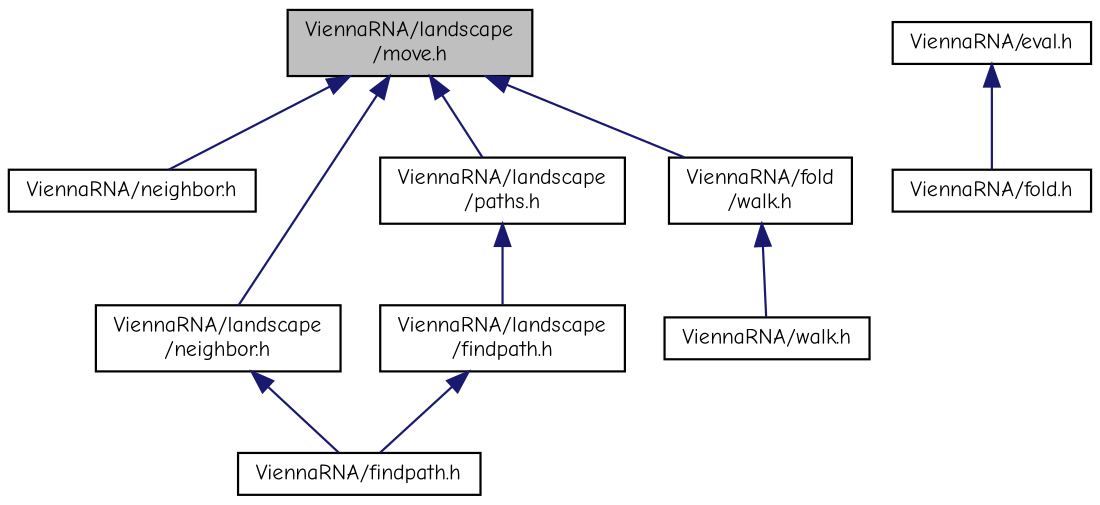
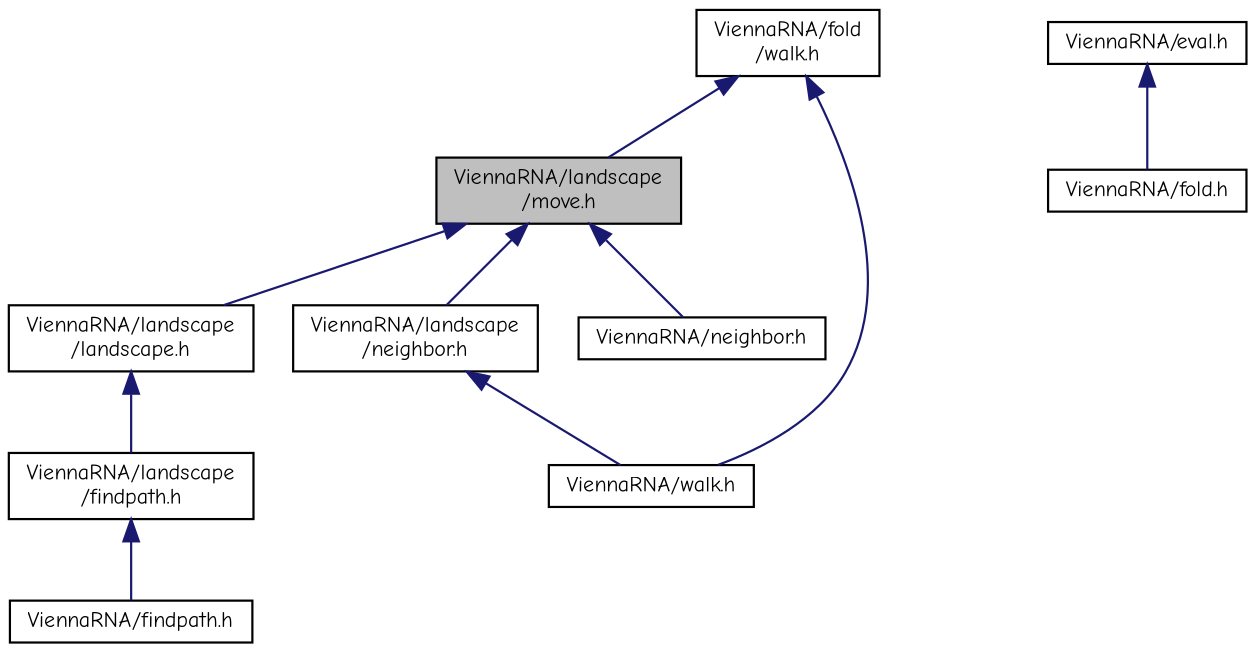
  digraph {
    fontname="Comic Neue"
    node [color=black fontname="Comic Neue" fontsize=10 shape=record]
    edge [color=midnightblue dir=back fontname="Comic Neue" fontsize=10 labelfontname=Helvetica labelfontsize=10 style=solid]
    n1 [fillcolor=grey75 fontcolor=black height=0.2 label="ViennaRNA/landscape\l/move.h" style=filled width=0.4]
    n2 [height=0.2 label="ViennaRNA/neighbor.h" width=0.4]
    n3 [height=0.2 label="ViennaRNA/landscape\l/neighbor.h" width=0.4]
-   n4 [height=0.2 label="ViennaRNA/landscape\l/paths.h" width=0.4]
+   n4 [height=0.2 label="ViennaRNA/landscape\l/landscape.h" width=0.4]
    n5 [height=0.2 label="ViennaRNA/fold\l/walk.h" width=0.4]
    n6 [height=0.2 label="ViennaRNA/eval.h" width=0.4]
    n7 [height=0.2 label="ViennaRNA/fold.h" width=0.4]
    n8 [height=0.2 label="ViennaRNA/walk.h" width=0.4]
    n9 [height=0.2 label="ViennaRNA/landscape\l/findpath.h" width=0.4]
    n10 [height=0.2 label="ViennaRNA/findpath.h" width=0.4]
    n1 -> n2
    n1 -> n3
    n1 -> n4
-   n1 -> n5
-   n3 -> n10
+   n5 -> n1
+   n3 -> n8
    n4 -> n9
    n5 -> n8
    n6 -> n7
    n9 -> n10
  }
